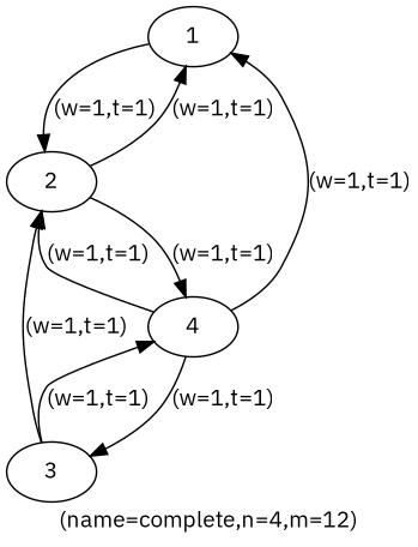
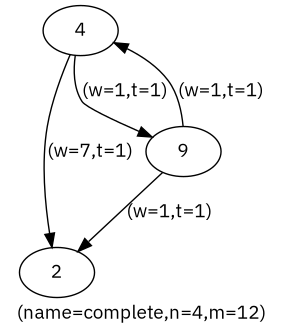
  digraph {
    fontname="IBM Plex Sans"
    label="(name=complete,n=4,m=12)"
    node [fontname="IBM Plex Sans"]
    edge [fontname="IBM Plex Sans"]
-   n1 [label=1]
    n2 [label=2]
    n3 [label=4]
-   n4 [label=3]
-   n1 -> n2 [label="(w=1,t=1)"]
-   n2 -> n1 [label="(w=1,t=1)"]
-   n2 -> n3 [label="(w=1,t=1)"]
-   n3 -> n1 [label="(w=1,t=1)"]
-   n3 -> n2 [label="(w=1,t=1)"]
+   n4 [label=9]
+   n3 -> n2 [label="(w=7,t=1)"]
    n3 -> n4 [label="(w=1,t=1)"]
    n4 -> n2 [label="(w=1,t=1)"]
    n4 -> n3 [label="(w=1,t=1)"]
  }
